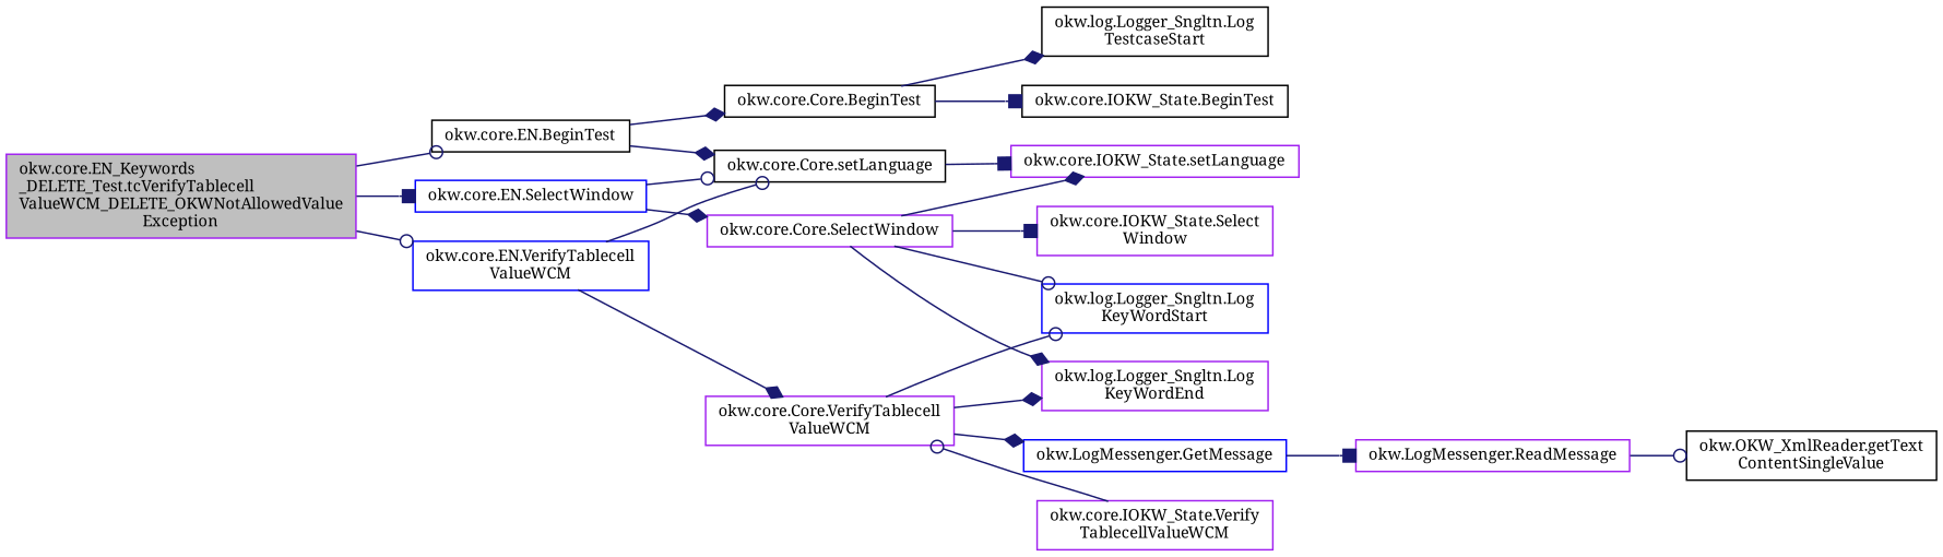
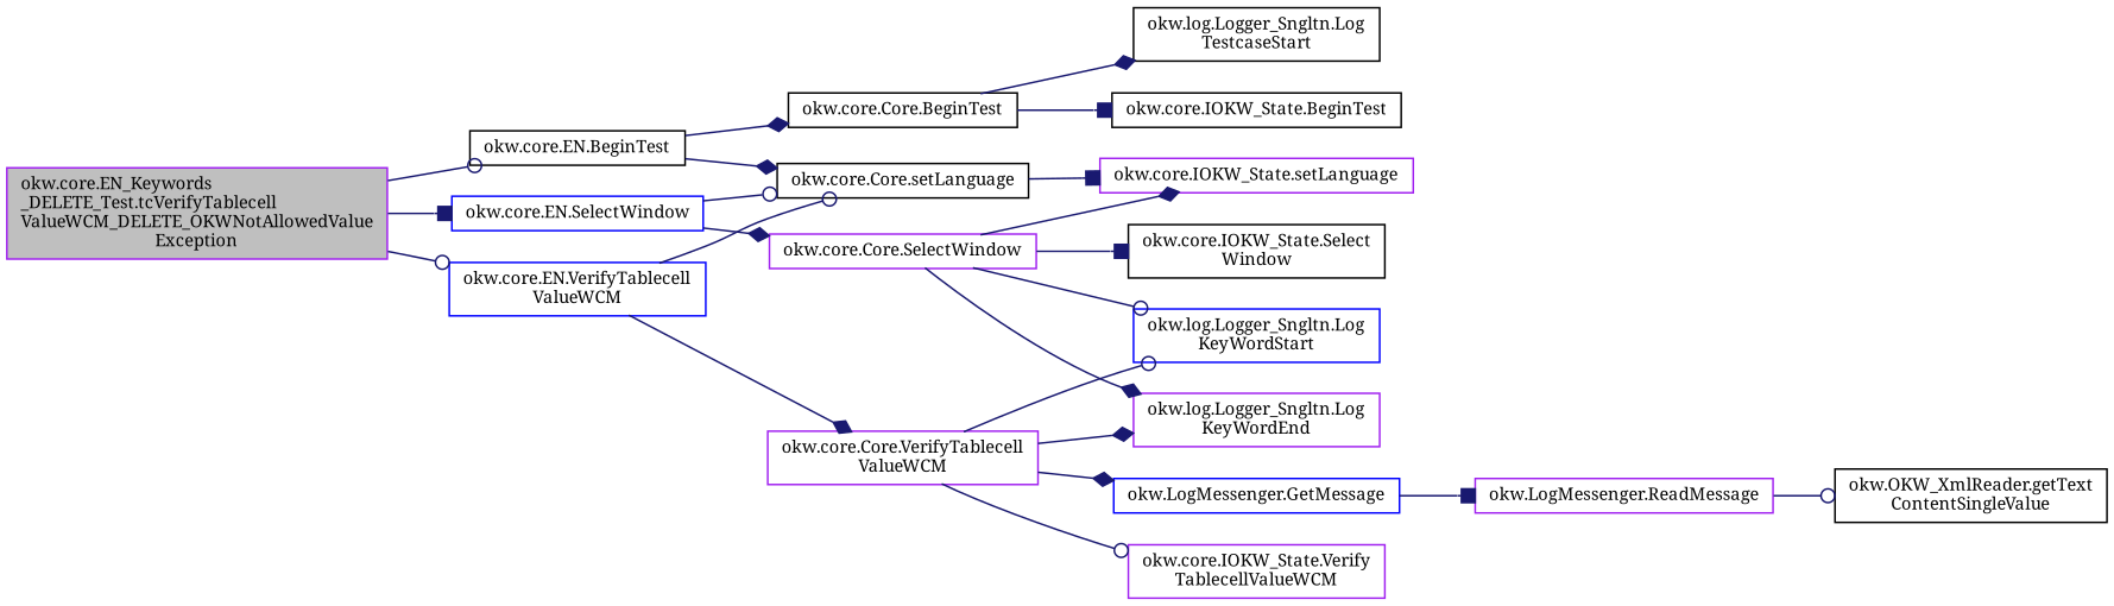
  digraph {
    fontname="Noto Serif"
    rankdir=LR
    node [color=purple fillcolor=white fontname="Noto Serif" fontsize=10 shape=record style=filled]
    edge [arrowhead=diamond color=midnightblue fontname="Noto Serif" fontsize=10 labelfontname=Helvetica labelfontsize=10 style=solid]
    n1 [fillcolor=grey75 fontcolor=black height=0.2 label="okw.core.EN_Keywords\l_DELETE_Test.tcVerifyTablecell\lValueWCM_DELETE_OKWNotAllowedValue\lException" width=0.4]
    n2 [color=black height=0.2 label="okw.core.EN.BeginTest" width=0.4]
    n3 [color=blue height=0.2 label="okw.core.EN.SelectWindow" width=0.4]
    n4 [color=blue height=0.2 label="okw.core.EN.VerifyTablecell\lValueWCM" width=0.4]
    n5 [color=black height=0.2 label="okw.core.Core.setLanguage" width=0.4]
    n6 [color=black height=0.2 label="okw.core.Core.BeginTest" width=0.4]
    n7 [height=0.2 label="okw.core.Core.SelectWindow" width=0.4]
    n8 [height=0.2 label="okw.core.Core.VerifyTablecell\lValueWCM" width=0.4]
    n9 [height=0.2 label="okw.core.IOKW_State.setLanguage" width=0.4]
    n10 [color=black height=0.2 label="okw.log.Logger_Sngltn.Log\lTestcaseStart" width=0.4]
    n11 [color=black height=0.2 label="okw.core.IOKW_State.BeginTest" width=0.4]
    n12 [color=blue height=0.2 label="okw.log.Logger_Sngltn.Log\lKeyWordStart" width=0.4]
-   n13 [height=0.2 label="okw.core.IOKW_State.Select\lWindow" width=0.4]
+   n13 [color=black height=0.2 label="okw.core.IOKW_State.Select\lWindow" width=0.4]
    n14 [height=0.2 label="okw.log.Logger_Sngltn.Log\lKeyWordEnd" width=0.4]
    n15 [color=blue height=0.2 label="okw.LogMessenger.GetMessage" width=0.4]
    n16 [height=0.2 label="okw.LogMessenger.ReadMessage" width=0.4]
    n17 [color=black height=0.2 label="okw.OKW_XmlReader.getText\lContentSingleValue" width=0.4]
    n18 [height=0.2 label="okw.core.IOKW_State.Verify\lTablecellValueWCM" width=0.4]
    n1 -> n2 [arrowhead=odot]
    n1 -> n3 [arrowhead=box]
    n1 -> n4 [arrowhead=odot]
    n2 -> n5
    n2 -> n6
    n3 -> n5 [arrowhead=odot]
    n3 -> n7
    n4 -> n5 [arrowhead=odot]
    n4 -> n8
    n5 -> n9 [arrowhead=box]
    n6 -> n10
    n6 -> n11 [arrowhead=box]
    n7 -> n9
    n7 -> n12 [arrowhead=odot]
    n7 -> n13 [arrowhead=box]
    n7 -> n14
    n8 -> n12 [arrowhead=odot]
    n8 -> n14
    n8 -> n15
-   n18 -> n8 [arrowhead=odot]
+   n8 -> n18 [arrowhead=odot]
    n15 -> n16 [arrowhead=box]
    n16 -> n17 [arrowhead=odot]
  }
